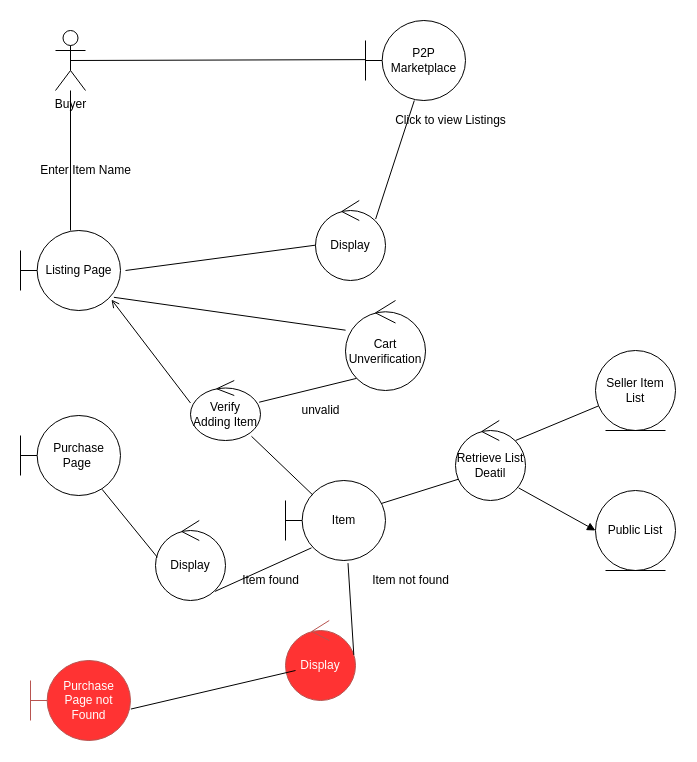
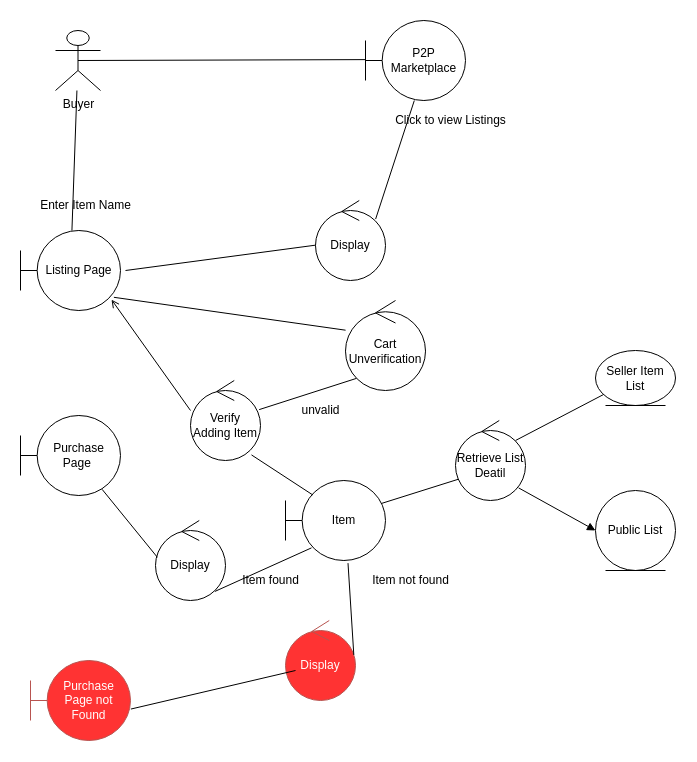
  <mxCell id="0" />
  <mxCell id="1" parent="0" />
- <mxCell id="2" value="Buyer" style="shape=umlActor;verticalLabelPosition=bottom;verticalAlign=top;html=1;outlineConnect=0;" parent="1" vertex="1"><mxGeometry x="55" y="30" width="30" height="60" as="geometry" /></mxCell>
+ <mxCell id="2" value="Buyer" style="shape=umlActor;verticalLabelPosition=bottom;verticalAlign=top;html=1;outlineConnect=0;" parent="1" vertex="1"><mxGeometry x="55" y="30" width="45" height="60" as="geometry" /></mxCell>
  <mxCell id="3" value="" style="endArrow=none;html=1;rounded=0;exitX=0.5;exitY=0.5;exitDx=0;exitDy=0;exitPerimeter=0;entryX=0.001;entryY=0.489;entryDx=0;entryDy=0;entryPerimeter=0;" parent="1" source="2" target="4" edge="1"><mxGeometry width="50" height="50" relative="1" as="geometry"><mxPoint x="125" y="100" as="sourcePoint" /><mxPoint x="355" y="60" as="targetPoint" /></mxGeometry></mxCell>
  <mxCell id="4" value="&lt;span&gt;P2P Marketplace&lt;/span&gt;" style="shape=umlBoundary;whiteSpace=wrap;html=1;" parent="1" vertex="1"><mxGeometry x="365" y="20" width="100" height="80" as="geometry" /></mxCell>
  <mxCell id="5" value="Listing Page" style="shape=umlBoundary;whiteSpace=wrap;html=1;" parent="1" vertex="1"><mxGeometry x="20" y="230" width="100" height="80" as="geometry" /></mxCell>
  <mxCell id="6" value="Purchase Page&amp;nbsp;" style="shape=umlBoundary;whiteSpace=wrap;html=1;" parent="1" vertex="1"><mxGeometry x="20" y="415" width="100" height="80" as="geometry" /></mxCell>
  <mxCell id="7" value="&lt;font color=&quot;#ffffff&quot;&gt;Purchase Page not Found&lt;/font&gt;" style="shape=umlBoundary;whiteSpace=wrap;html=1;fillColor=#FF3333;strokeColor=#b85450;" parent="1" vertex="1"><mxGeometry x="30" y="660" width="100" height="80" as="geometry" /></mxCell>
  <mxCell id="8" value="Public List" style="ellipse;shape=umlEntity;whiteSpace=wrap;html=1;" parent="1" vertex="1"><mxGeometry x="595" y="490" width="80" height="80" as="geometry" /></mxCell>
  <mxCell id="9" value="Display" style="ellipse;shape=umlControl;whiteSpace=wrap;html=1;" parent="1" vertex="1"><mxGeometry x="315" y="200" width="70" height="80" as="geometry" /></mxCell>
  <mxCell id="10" value="Retrieve List Deatil" style="ellipse;shape=umlControl;whiteSpace=wrap;html=1;" parent="1" vertex="1"><mxGeometry x="455" y="420" width="70" height="80" as="geometry" /></mxCell>
- <mxCell id="11" value="Verify Adding Item" style="ellipse;shape=umlControl;whiteSpace=wrap;html=1;" parent="1" vertex="1"><mxGeometry x="190" y="380" width="70" height="60" as="geometry" /></mxCell>
+ <mxCell id="11" value="Verify Adding Item" style="ellipse;shape=umlControl;whiteSpace=wrap;html=1;" parent="1" vertex="1"><mxGeometry x="190" y="380" width="70" height="80" as="geometry" /></mxCell>
  <mxCell id="12" value="&lt;font color=&quot;#ffffff&quot;&gt;Display&lt;/font&gt;" style="ellipse;shape=umlControl;whiteSpace=wrap;html=1;fillColor=#FF3333;strokeColor=#b85450;" parent="1" vertex="1"><mxGeometry x="285" y="620" width="70" height="80" as="geometry" /></mxCell>
  <mxCell id="13" value="" style="endArrow=none;html=1;rounded=0;" parent="1" source="5" target="2" edge="1"><mxGeometry width="50" height="50" relative="1" as="geometry"><mxPoint x="45" y="180" as="sourcePoint" /><mxPoint x="95" y="130" as="targetPoint" /></mxGeometry></mxCell>
- <mxCell id="14" value="Enter Item Name" style="text;html=1;align=center;verticalAlign=middle;resizable=0;points=[];autosize=1;strokeColor=none;fillColor=none;" parent="1" vertex="1"><mxGeometry x="30" y="160" width="110" height="20" as="geometry" /></mxCell>
+ <mxCell id="14" value="Enter Item Name" style="text;html=1;align=center;verticalAlign=middle;resizable=0;points=[];autosize=1;strokeColor=none;fillColor=none;" parent="1" vertex="1"><mxGeometry x="30" y="195" width="110" height="20" as="geometry" /></mxCell>
  <mxCell id="15" value="" style="endArrow=none;html=1;rounded=0;exitX=0.859;exitY=0.232;exitDx=0;exitDy=0;exitPerimeter=0;" parent="1" source="9" edge="1"><mxGeometry width="50" height="50" relative="1" as="geometry"><mxPoint x="413.82" y="240" as="sourcePoint" /><mxPoint x="413.82" y="100" as="targetPoint" /></mxGeometry></mxCell>
  <mxCell id="16" value="Click to view Listings" style="text;html=1;align=center;verticalAlign=middle;resizable=0;points=[];autosize=1;strokeColor=none;fillColor=none;" parent="1" vertex="1"><mxGeometry x="385" y="110" width="130" height="20" as="geometry" /></mxCell>
  <mxCell id="17" value="" style="endArrow=none;html=1;rounded=0;" parent="1" target="9" edge="1"><mxGeometry width="50" height="50" relative="1" as="geometry"><mxPoint x="125" y="270" as="sourcePoint" /><mxPoint x="423.82" y="110" as="targetPoint" /></mxGeometry></mxCell>
- <mxCell id="18" value="Seller Item List" style="ellipse;shape=umlEntity;whiteSpace=wrap;html=1;" parent="1" vertex="1"><mxGeometry x="595" y="350" width="80" height="80" as="geometry" /></mxCell>
+ <mxCell id="18" value="Seller Item List" style="ellipse;shape=umlEntity;whiteSpace=wrap;html=1;" parent="1" vertex="1"><mxGeometry x="595" y="350" width="80" height="55" as="geometry" /></mxCell>
  <mxCell id="19" value="" style="endArrow=none;html=1;rounded=0;" parent="1" target="18" edge="1"><mxGeometry width="50" height="50" relative="1" as="geometry"><mxPoint x="515" y="440" as="sourcePoint" /><mxPoint x="565" y="390" as="targetPoint" /></mxGeometry></mxCell>
  <mxCell id="20" value="" style="endArrow=block;html=1;rounded=0;entryX=0;entryY=0.5;entryDx=0;entryDy=0;exitX=0.901;exitY=0.842;exitDx=0;exitDy=0;exitPerimeter=0;" parent="1" source="10" target="8" edge="1"><mxGeometry width="50" height="50" relative="1" as="geometry"><mxPoint x="525" y="450" as="sourcePoint" /><mxPoint x="608.013" y="415.23" as="targetPoint" /></mxGeometry></mxCell>
  <mxCell id="21" value="" style="endArrow=open;html=1;rounded=0;entryX=0.91;entryY=0.864;entryDx=0;entryDy=0;entryPerimeter=0;exitX=0;exitY=0.375;exitDx=0;exitDy=0;exitPerimeter=0;" parent="1" source="11" target="5" edge="1"><mxGeometry width="50" height="50" relative="1" as="geometry"><mxPoint x="105" y="390" as="sourcePoint" /><mxPoint x="155" y="340" as="targetPoint" /></mxGeometry></mxCell>
  <mxCell id="22" value="Cart Unverification" style="ellipse;shape=umlControl;whiteSpace=wrap;html=1;" parent="1" vertex="1"><mxGeometry x="345" y="300" width="80" height="90" as="geometry" /></mxCell>
  <mxCell id="23" value="" style="endArrow=none;html=1;rounded=0;entryX=0.934;entryY=0.835;entryDx=0;entryDy=0;entryPerimeter=0;exitX=0.001;exitY=0.33;exitDx=0;exitDy=0;exitPerimeter=0;" parent="1" source="22" target="5" edge="1"><mxGeometry width="50" height="50" relative="1" as="geometry"><mxPoint x="200" y="420" as="sourcePoint" /><mxPoint x="121" y="309.12" as="targetPoint" /></mxGeometry></mxCell>
  <mxCell id="24" value="" style="endArrow=none;html=1;rounded=0;exitX=0.134;exitY=0.866;exitDx=0;exitDy=0;exitPerimeter=0;" parent="1" source="22" target="11" edge="1"><mxGeometry width="50" height="50" relative="1" as="geometry"><mxPoint x="355.08" y="339.7" as="sourcePoint" /><mxPoint x="123.4" y="306.8" as="targetPoint" /></mxGeometry></mxCell>
  <mxCell id="25" value="unvalid" style="text;html=1;align=center;verticalAlign=middle;resizable=0;points=[];autosize=1;strokeColor=none;fillColor=none;" parent="1" vertex="1"><mxGeometry x="295" y="400" width="50" height="20" as="geometry" /></mxCell>
  <mxCell id="26" value="&lt;span&gt;Item&lt;/span&gt;" style="shape=umlBoundary;whiteSpace=wrap;html=1;" parent="1" vertex="1"><mxGeometry x="285" y="480" width="100" height="80" as="geometry" /></mxCell>
  <mxCell id="27" value="Display" style="ellipse;shape=umlControl;whiteSpace=wrap;html=1;" parent="1" vertex="1"><mxGeometry x="155" y="520" width="70" height="80" as="geometry" /></mxCell>
  <mxCell id="28" value="" style="endArrow=none;html=1;rounded=0;entryX=0.871;entryY=0.93;entryDx=0;entryDy=0;entryPerimeter=0;exitX=0.272;exitY=0.18;exitDx=0;exitDy=0;exitPerimeter=0;" parent="1" source="26" target="11" edge="1"><mxGeometry width="50" height="50" relative="1" as="geometry"><mxPoint x="200" y="420" as="sourcePoint" /><mxPoint x="121" y="309.12" as="targetPoint" /></mxGeometry></mxCell>
  <mxCell id="29" value="" style="endArrow=none;html=1;rounded=0;entryX=0.26;entryY=0.842;entryDx=0;entryDy=0;entryPerimeter=0;exitX=0.85;exitY=0.886;exitDx=0;exitDy=0;exitPerimeter=0;" parent="1" source="27" target="26" edge="1"><mxGeometry width="50" height="50" relative="1" as="geometry"><mxPoint x="225" y="630" as="sourcePoint" /><mxPoint x="275" y="580" as="targetPoint" /></mxGeometry></mxCell>
  <mxCell id="30" value="" style="endArrow=none;html=1;rounded=0;entryX=0.027;entryY=0.46;entryDx=0;entryDy=0;entryPerimeter=0;exitX=0.816;exitY=0.923;exitDx=0;exitDy=0;exitPerimeter=0;" parent="1" source="6" target="27" edge="1"><mxGeometry width="50" height="50" relative="1" as="geometry"><mxPoint x="224.5" y="600.88" as="sourcePoint" /><mxPoint x="321" y="557.36" as="targetPoint" /></mxGeometry></mxCell>
  <mxCell id="31" value="" style="endArrow=none;html=1;rounded=0;exitX=0.976;exitY=0.43;exitDx=0;exitDy=0;exitPerimeter=0;entryX=0.625;entryY=1.033;entryDx=0;entryDy=0;entryPerimeter=0;" parent="1" source="12" target="26" edge="1"><mxGeometry width="50" height="50" relative="1" as="geometry"><mxPoint x="224.5" y="600.88" as="sourcePoint" /><mxPoint x="321" y="557.36" as="targetPoint" /></mxGeometry></mxCell>
  <mxCell id="32" value="" style="endArrow=none;html=1;rounded=0;exitX=1.004;exitY=0.607;exitDx=0;exitDy=0;exitPerimeter=0;entryX=0.143;entryY=0.625;entryDx=0;entryDy=0;entryPerimeter=0;" parent="1" source="7" target="12" edge="1"><mxGeometry width="50" height="50" relative="1" as="geometry"><mxPoint x="363.32" y="664.4" as="sourcePoint" /><mxPoint x="357.5" y="572.64" as="targetPoint" /></mxGeometry></mxCell>
  <mxCell id="33" value="&lt;font color=&quot;#000000&quot;&gt;Item not found&lt;/font&gt;" style="text;html=1;align=center;verticalAlign=middle;resizable=0;points=[];autosize=1;strokeColor=none;fillColor=none;fontColor=#FFFFFF;" parent="1" vertex="1"><mxGeometry x="365" y="570" width="90" height="20" as="geometry" /></mxCell>
  <mxCell id="34" value="Item found" style="text;html=1;align=center;verticalAlign=middle;resizable=0;points=[];autosize=1;strokeColor=none;fillColor=none;fontColor=#000000;" parent="1" vertex="1"><mxGeometry x="235" y="570" width="70" height="20" as="geometry" /></mxCell>
  <mxCell id="35" value="" style="endArrow=none;html=1;rounded=0;fontColor=#000000;entryX=0.041;entryY=0.734;entryDx=0;entryDy=0;entryPerimeter=0;exitX=0.957;exitY=0.288;exitDx=0;exitDy=0;exitPerimeter=0;" parent="1" source="26" target="10" edge="1"><mxGeometry width="50" height="50" relative="1" as="geometry"><mxPoint x="485" y="660" as="sourcePoint" /><mxPoint x="535" y="610" as="targetPoint" /></mxGeometry></mxCell>
